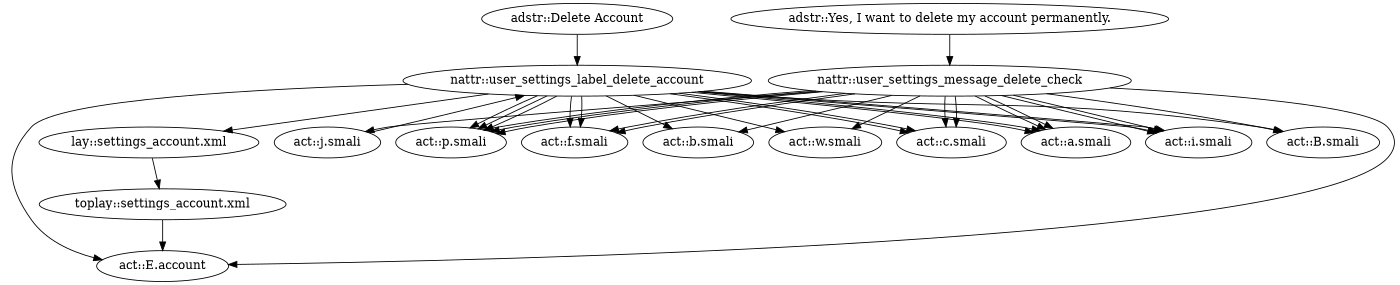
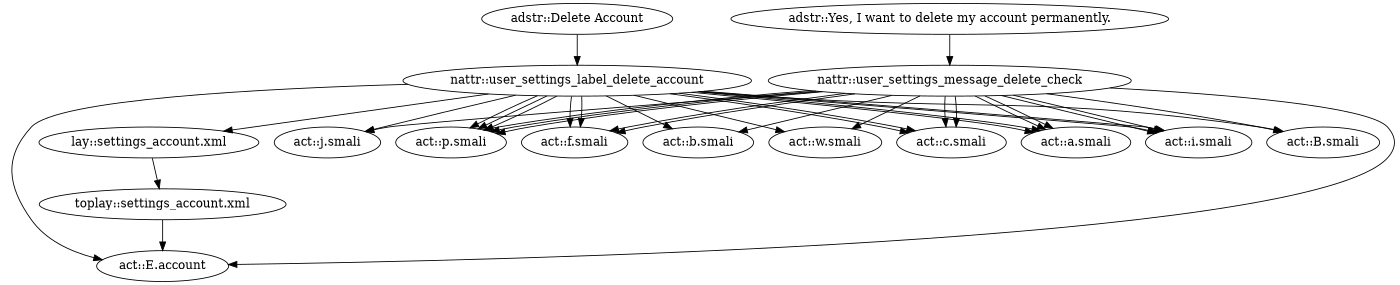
  digraph {
    "adstr::Delete Account"
    "nattr::user_settings_label_delete_account"
    "lay::settings_account.xml"
    "act::c.smali"
    "act::j.smali"
    "act::a.smali"
    "act::i.smali"
    "act::B.smali"
    "act::p.smali"
    "act::f.smali"
    "act::b.smali"
    "act::w.smali"
    n13 [label="act::E.account"]
    "toplay::settings_account.xml"
    "adstr::Yes, I want to delete my account permanently."
    "nattr::user_settings_message_delete_check"
    "adstr::Delete Account" -> "nattr::user_settings_label_delete_account"
    "nattr::user_settings_label_delete_account" -> "lay::settings_account.xml"
    "nattr::user_settings_label_delete_account" -> "act::c.smali"
    "nattr::user_settings_label_delete_account" -> "act::c.smali"
-   "act::j.smali" -> "nattr::user_settings_label_delete_account"
+   "nattr::user_settings_label_delete_account" -> "act::j.smali"
    "nattr::user_settings_label_delete_account" -> "act::a.smali"
    "nattr::user_settings_label_delete_account" -> "act::a.smali"
    "nattr::user_settings_label_delete_account" -> "act::i.smali"
    "nattr::user_settings_label_delete_account" -> "act::i.smali"
    "nattr::user_settings_label_delete_account" -> "act::B.smali"
    "nattr::user_settings_label_delete_account" -> "act::p.smali"
    "nattr::user_settings_label_delete_account" -> "act::p.smali"
    "nattr::user_settings_label_delete_account" -> "act::p.smali"
    "nattr::user_settings_label_delete_account" -> "act::f.smali"
    "nattr::user_settings_label_delete_account" -> "act::f.smali"
    "nattr::user_settings_label_delete_account" -> "act::b.smali"
    "nattr::user_settings_label_delete_account" -> "act::w.smali"
    "nattr::user_settings_label_delete_account" -> n13
    "lay::settings_account.xml" -> "toplay::settings_account.xml"
    "toplay::settings_account.xml" -> n13
    "adstr::Yes, I want to delete my account permanently." -> "nattr::user_settings_message_delete_check"
    "nattr::user_settings_message_delete_check" -> "act::c.smali"
    "nattr::user_settings_message_delete_check" -> "act::c.smali"
    "nattr::user_settings_message_delete_check" -> "act::j.smali"
    "nattr::user_settings_message_delete_check" -> "act::a.smali"
    "nattr::user_settings_message_delete_check" -> "act::a.smali"
    "nattr::user_settings_message_delete_check" -> "act::i.smali"
    "nattr::user_settings_message_delete_check" -> "act::i.smali"
    "nattr::user_settings_message_delete_check" -> "act::B.smali"
    "nattr::user_settings_message_delete_check" -> "act::p.smali"
    "nattr::user_settings_message_delete_check" -> "act::p.smali"
    "nattr::user_settings_message_delete_check" -> "act::p.smali"
    "nattr::user_settings_message_delete_check" -> "act::f.smali"
    "nattr::user_settings_message_delete_check" -> "act::f.smali"
    "nattr::user_settings_message_delete_check" -> "act::b.smali"
    "nattr::user_settings_message_delete_check" -> "act::w.smali"
    "nattr::user_settings_message_delete_check" -> n13
  }
